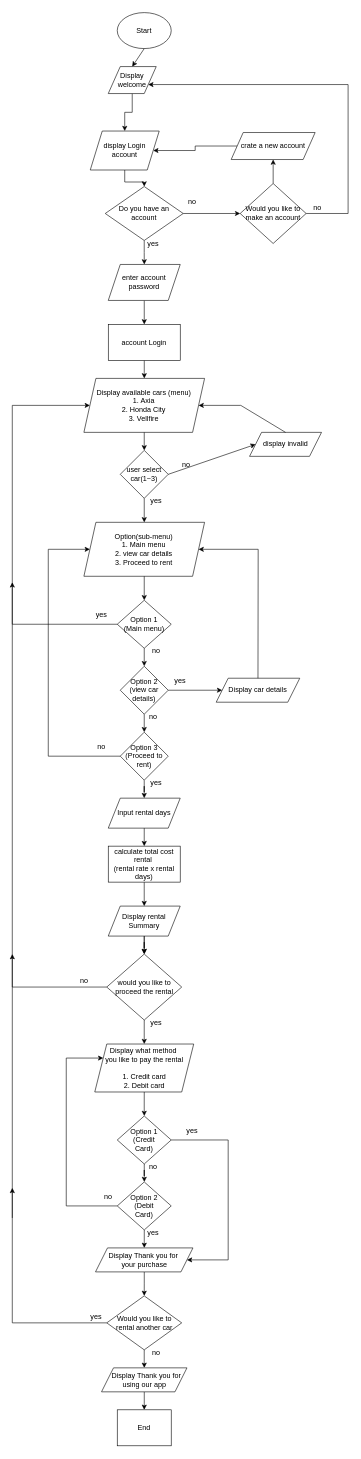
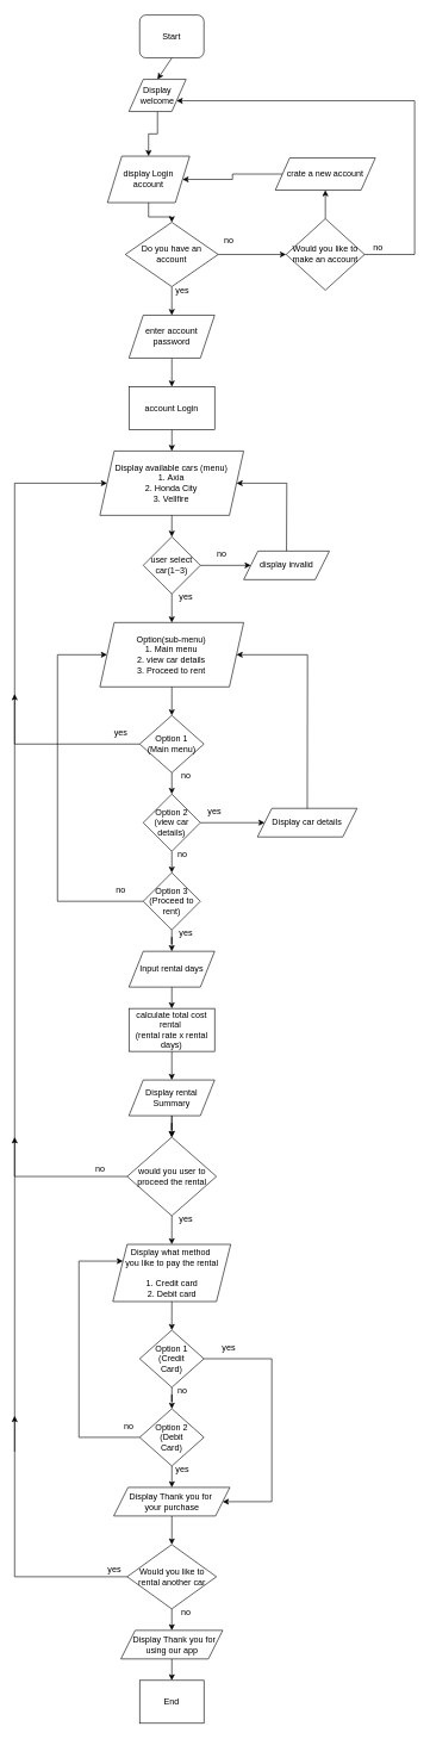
  <mxCell id="0" />
  <mxCell id="1" parent="0" />
- <mxCell id="2" value="Start" style="ellipse;whiteSpace=wrap;html=1;" vertex="1" parent="1"><mxGeometry x="195.03" y="20" width="90" height="60" as="geometry" /></mxCell>
+ <mxCell id="2" value="Start" style="whiteSpace=wrap;html=1;rounded=1;" vertex="1" parent="1"><mxGeometry x="195.03" y="20" width="90" height="60" as="geometry" /></mxCell>
  <mxCell id="3" value="" style="edgeStyle=orthogonalEdgeStyle;rounded=0;orthogonalLoop=1;jettySize=auto;html=1;" edge="1" parent="1" source="4" target="73"><mxGeometry relative="1" as="geometry" /></mxCell>
  <mxCell id="4" value="Display welcome" style="shape=parallelogram;perimeter=parallelogramPerimeter;whiteSpace=wrap;html=1;fixedSize=1;" vertex="1" parent="1"><mxGeometry x="180.03" y="110" width="80" height="45" as="geometry" /></mxCell>
  <mxCell id="5" value="Display available cars (menu)&lt;div&gt;1. Axia&lt;/div&gt;&lt;div&gt;2. Honda City&lt;/div&gt;&lt;div&gt;3. Vellfire&lt;/div&gt;" style="shape=parallelogram;perimeter=parallelogramPerimeter;whiteSpace=wrap;html=1;fixedSize=1;" vertex="1" parent="1"><mxGeometry x="139.41" y="630" width="201.25" height="90" as="geometry" /></mxCell>
  <mxCell id="6" value="user select&lt;div&gt;car(1~3)&lt;/div&gt;" style="rhombus;whiteSpace=wrap;html=1;" vertex="1" parent="1"><mxGeometry x="200.03" y="750" width="80" height="80" as="geometry" /></mxCell>
- <mxCell id="7" value="display invalid" style="shape=parallelogram;perimeter=parallelogramPerimeter;whiteSpace=wrap;html=1;fixedSize=1;" vertex="1" parent="1"><mxGeometry x="415.66" y="720" width="120" height="40" as="geometry" /></mxCell>
+ <mxCell id="7" value="display invalid" style="shape=parallelogram;perimeter=parallelogramPerimeter;whiteSpace=wrap;html=1;fixedSize=1;" vertex="1" parent="1"><mxGeometry x="340.66" y="770" width="120" height="40" as="geometry" /></mxCell>
  <mxCell id="8" value="" style="endArrow=classic;html=1;rounded=0;exitX=1;exitY=0.5;exitDx=0;exitDy=0;entryX=0;entryY=0.5;entryDx=0;entryDy=0;" edge="1" parent="1" source="6" target="7"><mxGeometry width="50" height="50" relative="1" as="geometry"><mxPoint x="300.03" y="680" as="sourcePoint" /><mxPoint x="350.03" y="630" as="targetPoint" /></mxGeometry></mxCell>
  <mxCell id="9" value="" style="endArrow=classic;html=1;rounded=0;exitX=0.5;exitY=0;exitDx=0;exitDy=0;entryX=1;entryY=0.5;entryDx=0;entryDy=0;" edge="1" parent="1" source="7" target="5"><mxGeometry width="50" height="50" relative="1" as="geometry"><mxPoint x="290.03" y="800" as="sourcePoint" /><mxPoint x="361.03" y="800" as="targetPoint" /><Array as="points"><mxPoint x="401.03" y="675" /></Array></mxGeometry></mxCell>
  <mxCell id="10" value="" style="endArrow=classic;html=1;rounded=0;exitX=0.5;exitY=1;exitDx=0;exitDy=0;entryX=0.5;entryY=0;entryDx=0;entryDy=0;" edge="1" parent="1" source="5" target="6"><mxGeometry width="50" height="50" relative="1" as="geometry"><mxPoint x="300.03" y="810" as="sourcePoint" /><mxPoint x="371.03" y="810" as="targetPoint" /></mxGeometry></mxCell>
  <mxCell id="11" value="" style="endArrow=classic;html=1;rounded=0;exitX=0.5;exitY=1;exitDx=0;exitDy=0;entryX=0.5;entryY=0;entryDx=0;entryDy=0;" edge="1" parent="1" source="2" target="4"><mxGeometry width="50" height="50" relative="1" as="geometry"><mxPoint x="310.03" y="400" as="sourcePoint" /><mxPoint x="381.03" y="400" as="targetPoint" /></mxGeometry></mxCell>
  <mxCell id="12" value="no" style="text;html=1;align=center;verticalAlign=middle;whiteSpace=wrap;rounded=0;" vertex="1" parent="1"><mxGeometry x="280.03" y="760" width="60" height="30" as="geometry" /></mxCell>
  <mxCell id="13" value="Option(sub-menu)&lt;div&gt;1. Main menu&lt;/div&gt;&lt;div&gt;2. view car details&lt;/div&gt;&lt;div&gt;3. Proceed to rent&lt;/div&gt;" style="shape=parallelogram;perimeter=parallelogramPerimeter;whiteSpace=wrap;html=1;fixedSize=1;" vertex="1" parent="1"><mxGeometry x="139.41" y="870" width="201.25" height="90" as="geometry" /></mxCell>
  <mxCell id="14" value="Display car details" style="shape=parallelogram;perimeter=parallelogramPerimeter;whiteSpace=wrap;html=1;fixedSize=1;" vertex="1" parent="1"><mxGeometry x="360.03" y="1130" width="139.37" height="40" as="geometry" /></mxCell>
  <mxCell id="15" value="Option 1&lt;div&gt;(Main menu)&lt;/div&gt;" style="rhombus;whiteSpace=wrap;html=1;" vertex="1" parent="1"><mxGeometry x="195.03" y="1000" width="90" height="80" as="geometry" /></mxCell>
  <mxCell id="16" value="" style="endArrow=classic;html=1;rounded=0;exitX=0.5;exitY=1;exitDx=0;exitDy=0;entryX=0.5;entryY=0;entryDx=0;entryDy=0;" edge="1" parent="1" source="6" target="13"><mxGeometry width="50" height="50" relative="1" as="geometry"><mxPoint x="410.03" y="920" as="sourcePoint" /><mxPoint x="410.03" y="950" as="targetPoint" /></mxGeometry></mxCell>
  <mxCell id="17" value="" style="endArrow=classic;html=1;rounded=0;exitX=0.5;exitY=1;exitDx=0;exitDy=0;" edge="1" parent="1" source="13" target="15"><mxGeometry width="50" height="50" relative="1" as="geometry"><mxPoint x="450.03" y="890" as="sourcePoint" /><mxPoint x="450.03" y="920" as="targetPoint" /></mxGeometry></mxCell>
  <mxCell id="18" value="" style="endArrow=classic;html=1;rounded=0;exitX=0.5;exitY=0;exitDx=0;exitDy=0;entryX=1;entryY=0.5;entryDx=0;entryDy=0;" edge="1" parent="1" source="14" target="13"><mxGeometry width="50" height="50" relative="1" as="geometry"><mxPoint x="270.03" y="750" as="sourcePoint" /><mxPoint x="270.03" y="780" as="targetPoint" /><Array as="points"><mxPoint x="430.03" y="915" /></Array></mxGeometry></mxCell>
  <mxCell id="19" value="" style="edgeStyle=orthogonalEdgeStyle;rounded=0;orthogonalLoop=1;jettySize=auto;html=1;" edge="1" parent="1" source="20" target="14"><mxGeometry relative="1" as="geometry" /></mxCell>
  <mxCell id="20" value="Option 2&lt;div&gt;(view car details)&lt;/div&gt;" style="rhombus;whiteSpace=wrap;html=1;" vertex="1" parent="1"><mxGeometry x="200.03" y="1110" width="80" height="80" as="geometry" /></mxCell>
  <mxCell id="21" value="" style="endArrow=classic;html=1;rounded=0;exitX=0.5;exitY=1;exitDx=0;exitDy=0;entryX=0.5;entryY=0;entryDx=0;entryDy=0;" edge="1" parent="1" source="15" target="20"><mxGeometry width="50" height="50" relative="1" as="geometry"><mxPoint x="250.03" y="970" as="sourcePoint" /><mxPoint x="250.03" y="1010" as="targetPoint" /></mxGeometry></mxCell>
  <mxCell id="22" value="no" style="text;html=1;align=center;verticalAlign=middle;whiteSpace=wrap;rounded=0;" vertex="1" parent="1"><mxGeometry x="230.03" y="1070" width="60" height="30" as="geometry" /></mxCell>
  <mxCell id="23" value="" style="edgeStyle=orthogonalEdgeStyle;rounded=0;orthogonalLoop=1;jettySize=auto;html=1;" edge="1" parent="1" source="24" target="25"><mxGeometry relative="1" as="geometry" /></mxCell>
  <mxCell id="24" value="Option 3&lt;div&gt;(Proceed to rent)&lt;/div&gt;" style="rhombus;whiteSpace=wrap;html=1;" vertex="1" parent="1"><mxGeometry x="200.04" y="1220" width="80" height="80" as="geometry" /></mxCell>
  <mxCell id="25" value="Input rental days" style="shape=parallelogram;perimeter=parallelogramPerimeter;whiteSpace=wrap;html=1;fixedSize=1;" vertex="1" parent="1"><mxGeometry x="180.04" y="1330" width="120" height="50" as="geometry" /></mxCell>
  <mxCell id="26" value="" style="edgeStyle=orthogonalEdgeStyle;rounded=0;orthogonalLoop=1;jettySize=auto;html=1;exitX=0.5;exitY=1;exitDx=0;exitDy=0;" edge="1" parent="1" source="20"><mxGeometry relative="1" as="geometry"><mxPoint x="390.03" y="1290" as="sourcePoint" /><mxPoint x="240.03" y="1220" as="targetPoint" /></mxGeometry></mxCell>
  <mxCell id="27" value="" style="edgeStyle=orthogonalEdgeStyle;rounded=0;orthogonalLoop=1;jettySize=auto;html=1;exitX=0.5;exitY=1;exitDx=0;exitDy=0;entryX=0.5;entryY=0;entryDx=0;entryDy=0;" edge="1" parent="1" source="25" target="84"><mxGeometry relative="1" as="geometry"><mxPoint x="380.03" y="1380" as="sourcePoint" /><mxPoint x="240.01" y="1420" as="targetPoint" /></mxGeometry></mxCell>
- <mxCell id="28" value="would you like to proceed the rental" style="rhombus;whiteSpace=wrap;html=1;" vertex="1" parent="1"><mxGeometry x="177.53" y="1590" width="125" height="110" as="geometry" /></mxCell>
+ <mxCell id="28" value="would you user to proceed the rental" style="rhombus;whiteSpace=wrap;html=1;" vertex="1" parent="1"><mxGeometry x="177.53" y="1590" width="125" height="110" as="geometry" /></mxCell>
  <mxCell id="29" value="" style="edgeStyle=orthogonalEdgeStyle;rounded=0;orthogonalLoop=1;jettySize=auto;html=1;" edge="1" parent="1" source="30" target="28"><mxGeometry relative="1" as="geometry" /></mxCell>
  <mxCell id="30" value="Display rental Summary" style="shape=parallelogram;perimeter=parallelogramPerimeter;whiteSpace=wrap;html=1;fixedSize=1;" vertex="1" parent="1"><mxGeometry x="180.01" y="1510" width="120" height="50" as="geometry" /></mxCell>
  <mxCell id="31" value="" style="edgeStyle=orthogonalEdgeStyle;rounded=0;orthogonalLoop=1;jettySize=auto;html=1;exitX=0.5;exitY=1;exitDx=0;exitDy=0;" edge="1" parent="1" source="84" target="30"><mxGeometry relative="1" as="geometry"><mxPoint x="240.01" y="1470" as="sourcePoint" /><mxPoint x="430.03" y="1560" as="targetPoint" /><Array as="points"><mxPoint x="240.03" y="1480" /></Array></mxGeometry></mxCell>
  <mxCell id="32" value="" style="edgeStyle=orthogonalEdgeStyle;rounded=0;orthogonalLoop=1;jettySize=auto;html=1;exitX=0.5;exitY=1;exitDx=0;exitDy=0;entryX=0.5;entryY=0;entryDx=0;entryDy=0;" edge="1" parent="1" source="30" target="28"><mxGeometry relative="1" as="geometry"><mxPoint x="350.03" y="1600" as="sourcePoint" /><mxPoint x="350.03" y="1640" as="targetPoint" /><Array as="points"><mxPoint x="240.03" y="1570" /><mxPoint x="240.03" y="1570" /></Array></mxGeometry></mxCell>
  <mxCell id="33" value="Display what method&amp;nbsp;&lt;div&gt;you like to pay the rental&lt;/div&gt;&lt;div&gt;&lt;br&gt;&lt;/div&gt;&lt;div&gt;1. Credit card&lt;/div&gt;&lt;div&gt;2. Debit card&lt;/div&gt;" style="shape=parallelogram;perimeter=parallelogramPerimeter;whiteSpace=wrap;html=1;fixedSize=1;" vertex="1" parent="1"><mxGeometry x="157.55" y="1740" width="164.99" height="80" as="geometry" /></mxCell>
  <mxCell id="34" value="" style="edgeStyle=orthogonalEdgeStyle;rounded=0;orthogonalLoop=1;jettySize=auto;html=1;exitX=0.5;exitY=1;exitDx=0;exitDy=0;entryX=0.5;entryY=0;entryDx=0;entryDy=0;" edge="1" parent="1" source="28" target="33"><mxGeometry relative="1" as="geometry"><mxPoint x="250.03" y="1560" as="sourcePoint" /><mxPoint x="250.03" y="1600" as="targetPoint" /><Array as="points"><mxPoint x="240.03" y="1720" /><mxPoint x="240.03" y="1720" /></Array></mxGeometry></mxCell>
  <mxCell id="35" value="" style="edgeStyle=orthogonalEdgeStyle;rounded=0;orthogonalLoop=1;jettySize=auto;html=1;exitX=0;exitY=0.5;exitDx=0;exitDy=0;entryX=0;entryY=0.5;entryDx=0;entryDy=0;" edge="1" parent="1" source="28" target="5"><mxGeometry relative="1" as="geometry"><mxPoint x="140.03" y="1640" as="sourcePoint" /><mxPoint x="40.03" y="680" as="targetPoint" /><Array as="points"><mxPoint x="20.03" y="1645" /><mxPoint x="20.03" y="675" /></Array></mxGeometry></mxCell>
  <mxCell id="36" value="" style="edgeStyle=orthogonalEdgeStyle;rounded=0;orthogonalLoop=1;jettySize=auto;html=1;entryX=0;entryY=0.5;entryDx=0;entryDy=0;" edge="1" parent="1" target="13"><mxGeometry relative="1" as="geometry"><mxPoint x="200.03" y="1260" as="sourcePoint" /><mxPoint x="80.03" y="920" as="targetPoint" /><Array as="points"><mxPoint x="80.03" y="1260" /><mxPoint x="80.03" y="915" /></Array></mxGeometry></mxCell>
  <mxCell id="37" value="" style="edgeStyle=orthogonalEdgeStyle;rounded=0;orthogonalLoop=1;jettySize=auto;html=1;exitX=0;exitY=0.5;exitDx=0;exitDy=0;" edge="1" parent="1" source="15"><mxGeometry relative="1" as="geometry"><mxPoint x="195.03" y="1040" as="sourcePoint" /><mxPoint x="20.03" y="970" as="targetPoint" /><Array as="points"><mxPoint x="20.03" y="1040" /><mxPoint x="20.03" y="980" /></Array></mxGeometry></mxCell>
  <mxCell id="38" value="yes" style="text;html=1;align=center;verticalAlign=middle;whiteSpace=wrap;rounded=0;" vertex="1" parent="1"><mxGeometry x="139.41" y="1010" width="60" height="30" as="geometry" /></mxCell>
  <mxCell id="39" value="yes" style="text;html=1;align=center;verticalAlign=middle;whiteSpace=wrap;rounded=0;" vertex="1" parent="1"><mxGeometry x="270.04" y="1120" width="60" height="30" as="geometry" /></mxCell>
  <mxCell id="40" value="yes" style="text;html=1;align=center;verticalAlign=middle;whiteSpace=wrap;rounded=0;" vertex="1" parent="1"><mxGeometry x="230.03" y="1290" width="60" height="30" as="geometry" /></mxCell>
  <mxCell id="41" value="no" style="text;html=1;align=center;verticalAlign=middle;whiteSpace=wrap;rounded=0;" vertex="1" parent="1"><mxGeometry x="139.41" y="1230" width="60" height="30" as="geometry" /></mxCell>
  <mxCell id="42" value="no" style="text;html=1;align=center;verticalAlign=middle;whiteSpace=wrap;rounded=0;" vertex="1" parent="1"><mxGeometry x="225.04" y="1180" width="60" height="30" as="geometry" /></mxCell>
  <mxCell id="43" value="" style="edgeStyle=orthogonalEdgeStyle;rounded=0;orthogonalLoop=1;jettySize=auto;html=1;" edge="1" parent="1" source="44" target="46"><mxGeometry relative="1" as="geometry" /></mxCell>
  <mxCell id="44" value="Option 1&lt;div&gt;(Credit&lt;/div&gt;&lt;div&gt;Card)&lt;/div&gt;" style="rhombus;whiteSpace=wrap;html=1;" vertex="1" parent="1"><mxGeometry x="195.06" y="1860" width="89.98" height="80" as="geometry" /></mxCell>
  <mxCell id="45" value="" style="edgeStyle=orthogonalEdgeStyle;rounded=0;orthogonalLoop=1;jettySize=auto;html=1;" edge="1" parent="1" source="46" target="50"><mxGeometry relative="1" as="geometry" /></mxCell>
  <mxCell id="46" value="Option 2&lt;div&gt;(Debit&lt;/div&gt;&lt;div&gt;Card)&lt;/div&gt;" style="rhombus;whiteSpace=wrap;html=1;" vertex="1" parent="1"><mxGeometry x="195.06" y="1970" width="89.98" height="80" as="geometry" /></mxCell>
  <mxCell id="47" value="" style="edgeStyle=orthogonalEdgeStyle;rounded=0;orthogonalLoop=1;jettySize=auto;html=1;exitX=0.5;exitY=1;exitDx=0;exitDy=0;entryX=0.5;entryY=0;entryDx=0;entryDy=0;" edge="1" parent="1" source="33" target="44"><mxGeometry relative="1" as="geometry"><mxPoint x="270.03" y="1840" as="sourcePoint" /><mxPoint x="270.03" y="1880" as="targetPoint" /><Array as="points"><mxPoint x="240.03" y="1840" /><mxPoint x="240.03" y="1840" /></Array></mxGeometry></mxCell>
  <mxCell id="48" value="no" style="text;html=1;align=center;verticalAlign=middle;whiteSpace=wrap;rounded=0;" vertex="1" parent="1"><mxGeometry x="110.03" y="1620" width="60" height="30" as="geometry" /></mxCell>
  <mxCell id="49" value="" style="edgeStyle=orthogonalEdgeStyle;rounded=0;orthogonalLoop=1;jettySize=auto;html=1;" edge="1" parent="1" source="50" target="58"><mxGeometry relative="1" as="geometry" /></mxCell>
  <mxCell id="50" value="Display Thank you for&amp;nbsp;&lt;div&gt;your purchase&lt;/div&gt;" style="shape=parallelogram;perimeter=parallelogramPerimeter;whiteSpace=wrap;html=1;fixedSize=1;" vertex="1" parent="1"><mxGeometry x="158.78" y="2080" width="162.5" height="40" as="geometry" /></mxCell>
  <mxCell id="51" value="" style="edgeStyle=orthogonalEdgeStyle;rounded=0;orthogonalLoop=1;jettySize=auto;html=1;exitX=1;exitY=0.5;exitDx=0;exitDy=0;entryX=1;entryY=0.5;entryDx=0;entryDy=0;" edge="1" parent="1" source="44" target="50"><mxGeometry relative="1" as="geometry"><mxPoint x="390.03" y="1910" as="sourcePoint" /><mxPoint x="380.03" y="2110" as="targetPoint" /><Array as="points"><mxPoint x="380.03" y="1900" /><mxPoint x="380.03" y="2100" /></Array></mxGeometry></mxCell>
  <mxCell id="52" value="no" style="text;html=1;align=center;verticalAlign=middle;whiteSpace=wrap;rounded=0;" vertex="1" parent="1"><mxGeometry x="225.03" y="1930" width="60" height="30" as="geometry" /></mxCell>
  <mxCell id="53" value="" style="edgeStyle=orthogonalEdgeStyle;rounded=0;orthogonalLoop=1;jettySize=auto;html=1;entryX=0;entryY=0.25;entryDx=0;entryDy=0;exitX=0;exitY=0.5;exitDx=0;exitDy=0;" edge="1" parent="1" source="46" target="33"><mxGeometry relative="1" as="geometry"><mxPoint x="190.03" y="2010" as="sourcePoint" /><mxPoint x="100.03" y="1760" as="targetPoint" /><Array as="points"><mxPoint x="110.03" y="2010" /><mxPoint x="110.03" y="1763" /></Array></mxGeometry></mxCell>
  <mxCell id="54" value="no" style="text;html=1;align=center;verticalAlign=middle;whiteSpace=wrap;rounded=0;" vertex="1" parent="1"><mxGeometry x="150.04" y="1980" width="60" height="30" as="geometry" /></mxCell>
  <mxCell id="55" value="yes" style="text;html=1;align=center;verticalAlign=middle;whiteSpace=wrap;rounded=0;" vertex="1" parent="1"><mxGeometry x="290.03" y="1870" width="60" height="30" as="geometry" /></mxCell>
  <mxCell id="56" value="yes" style="text;html=1;align=center;verticalAlign=middle;whiteSpace=wrap;rounded=0;" vertex="1" parent="1"><mxGeometry x="225.04" y="2040" width="60" height="30" as="geometry" /></mxCell>
  <mxCell id="57" value="" style="edgeStyle=orthogonalEdgeStyle;rounded=0;orthogonalLoop=1;jettySize=auto;html=1;" edge="1" parent="1" source="58" target="60"><mxGeometry relative="1" as="geometry" /></mxCell>
  <mxCell id="58" value="Would you like to rental another car" style="rhombus;whiteSpace=wrap;html=1;" vertex="1" parent="1"><mxGeometry x="177.53" y="2160" width="124.97" height="90" as="geometry" /></mxCell>
  <mxCell id="59" value="" style="edgeStyle=orthogonalEdgeStyle;rounded=0;orthogonalLoop=1;jettySize=auto;html=1;" edge="1" parent="1" source="60" target="65"><mxGeometry relative="1" as="geometry" /></mxCell>
  <mxCell id="60" value="&amp;nbsp; Display Thank you for using our app" style="shape=parallelogram;perimeter=parallelogramPerimeter;whiteSpace=wrap;html=1;fixedSize=1;" vertex="1" parent="1"><mxGeometry x="168.8" y="2280" width="142.5" height="40" as="geometry" /></mxCell>
  <mxCell id="61" value="" style="edgeStyle=orthogonalEdgeStyle;rounded=0;orthogonalLoop=1;jettySize=auto;html=1;exitX=0;exitY=0.5;exitDx=0;exitDy=0;" edge="1" parent="1" source="58"><mxGeometry relative="1" as="geometry"><mxPoint x="130.03" y="2220" as="sourcePoint" /><mxPoint x="20.03" y="1590" as="targetPoint" /><Array as="points"><mxPoint x="20.03" y="2205" /></Array></mxGeometry></mxCell>
  <mxCell id="62" value="" style="edgeStyle=orthogonalEdgeStyle;rounded=0;orthogonalLoop=1;jettySize=auto;html=1;" edge="1" parent="1"><mxGeometry relative="1" as="geometry"><mxPoint x="20.03" y="2030" as="sourcePoint" /><mxPoint x="20.03" y="1980" as="targetPoint" /></mxGeometry></mxCell>
  <mxCell id="63" value="yes" style="text;html=1;align=center;verticalAlign=middle;whiteSpace=wrap;rounded=0;" vertex="1" parent="1"><mxGeometry x="130.03" y="2180" width="60" height="30" as="geometry" /></mxCell>
  <mxCell id="64" value="no" style="text;html=1;align=center;verticalAlign=middle;whiteSpace=wrap;rounded=0;" vertex="1" parent="1"><mxGeometry x="230.03" y="2240" width="60" height="30" as="geometry" /></mxCell>
  <mxCell id="65" value="End" style="whiteSpace=wrap;html=1;rounded=0;" vertex="1" parent="1"><mxGeometry x="195.01" y="2350" width="90" height="60" as="geometry" /></mxCell>
  <mxCell id="66" value="yes" style="text;html=1;align=center;verticalAlign=middle;whiteSpace=wrap;rounded=0;" vertex="1" parent="1"><mxGeometry x="230.03" y="820" width="60" height="30" as="geometry" /></mxCell>
  <mxCell id="67" style="edgeStyle=orthogonalEdgeStyle;rounded=0;orthogonalLoop=1;jettySize=auto;html=1;exitX=0.5;exitY=1;exitDx=0;exitDy=0;" edge="1" parent="1" source="22" target="22"><mxGeometry relative="1" as="geometry" /></mxCell>
  <mxCell id="68" value="yes" style="text;html=1;align=center;verticalAlign=middle;whiteSpace=wrap;rounded=0;" vertex="1" parent="1"><mxGeometry x="230.03" y="1690" width="60" height="30" as="geometry" /></mxCell>
  <mxCell id="69" value="" style="edgeStyle=orthogonalEdgeStyle;rounded=0;orthogonalLoop=1;jettySize=auto;html=1;" edge="1" parent="1" source="71" target="75"><mxGeometry relative="1" as="geometry" /></mxCell>
  <mxCell id="70" value="" style="edgeStyle=orthogonalEdgeStyle;rounded=0;orthogonalLoop=1;jettySize=auto;html=1;" edge="1" parent="1" source="71" target="77"><mxGeometry relative="1" as="geometry" /></mxCell>
  <mxCell id="71" value="Do you have an account" style="rhombus;whiteSpace=wrap;html=1;" vertex="1" parent="1"><mxGeometry x="175" y="310" width="130.02" height="90" as="geometry" /></mxCell>
  <mxCell id="72" value="" style="edgeStyle=orthogonalEdgeStyle;rounded=0;orthogonalLoop=1;jettySize=auto;html=1;" edge="1" parent="1" source="73" target="71"><mxGeometry relative="1" as="geometry" /></mxCell>
  <mxCell id="73" value="display Login account" style="shape=parallelogram;perimeter=parallelogramPerimeter;whiteSpace=wrap;html=1;fixedSize=1;" vertex="1" parent="1"><mxGeometry x="150.01" y="217.5" width="115" height="65" as="geometry" /></mxCell>
  <mxCell id="74" value="" style="edgeStyle=orthogonalEdgeStyle;rounded=0;orthogonalLoop=1;jettySize=auto;html=1;" edge="1" parent="1" source="75" target="86"><mxGeometry relative="1" as="geometry" /></mxCell>
  <mxCell id="75" value="enter account password" style="shape=parallelogram;perimeter=parallelogramPerimeter;whiteSpace=wrap;html=1;fixedSize=1;" vertex="1" parent="1"><mxGeometry x="180.05" y="440" width="120" height="60" as="geometry" /></mxCell>
  <mxCell id="76" value="" style="edgeStyle=orthogonalEdgeStyle;rounded=0;orthogonalLoop=1;jettySize=auto;html=1;" edge="1" parent="1" source="77" target="79"><mxGeometry relative="1" as="geometry" /></mxCell>
  <mxCell id="77" value="Would you like to make an account" style="rhombus;whiteSpace=wrap;html=1;" vertex="1" parent="1"><mxGeometry x="400.03" y="305" width="109.98" height="100" as="geometry" /></mxCell>
  <mxCell id="78" value="" style="edgeStyle=orthogonalEdgeStyle;rounded=0;orthogonalLoop=1;jettySize=auto;html=1;" edge="1" parent="1" source="79" target="73"><mxGeometry relative="1" as="geometry" /></mxCell>
  <mxCell id="79" value="crate a new account" style="shape=parallelogram;perimeter=parallelogramPerimeter;whiteSpace=wrap;html=1;fixedSize=1;" vertex="1" parent="1"><mxGeometry x="385.02" y="220" width="140" height="45" as="geometry" /></mxCell>
  <mxCell id="80" value="" style="edgeStyle=orthogonalEdgeStyle;rounded=0;orthogonalLoop=1;jettySize=auto;html=1;exitX=1;exitY=0.5;exitDx=0;exitDy=0;" edge="1" parent="1" source="77" target="4"><mxGeometry relative="1" as="geometry"><mxPoint x="510.03" y="340" as="sourcePoint" /><mxPoint x="660.03" y="90" as="targetPoint" /><Array as="points"><mxPoint x="580" y="355" /><mxPoint x="580" y="140" /></Array></mxGeometry></mxCell>
  <mxCell id="81" value="no" style="text;html=1;align=center;verticalAlign=middle;whiteSpace=wrap;rounded=0;" vertex="1" parent="1"><mxGeometry x="499.4" y="330" width="60" height="30" as="geometry" /></mxCell>
  <mxCell id="82" value="no" style="text;html=1;align=center;verticalAlign=middle;whiteSpace=wrap;rounded=0;" vertex="1" parent="1"><mxGeometry x="290.03" y="320" width="60" height="30" as="geometry" /></mxCell>
  <mxCell id="83" value="yes" style="text;html=1;align=center;verticalAlign=middle;whiteSpace=wrap;rounded=0;" vertex="1" parent="1"><mxGeometry x="225.04" y="390" width="60" height="30" as="geometry" /></mxCell>
  <mxCell id="84" value="calculate total cost&lt;div&gt;rental&amp;nbsp;&lt;/div&gt;&lt;div&gt;(rental rate x rental days)&lt;/div&gt;" style="rounded=0;whiteSpace=wrap;html=1;" vertex="1" parent="1"><mxGeometry x="180.01" y="1410" width="120" height="60" as="geometry" /></mxCell>
  <mxCell id="85" value="" style="edgeStyle=orthogonalEdgeStyle;rounded=0;orthogonalLoop=1;jettySize=auto;html=1;" edge="1" parent="1" source="86" target="5"><mxGeometry relative="1" as="geometry" /></mxCell>
  <mxCell id="86" value="account Login" style="rounded=0;whiteSpace=wrap;html=1;" vertex="1" parent="1"><mxGeometry x="180.05" y="540" width="120" height="60" as="geometry" /></mxCell>
